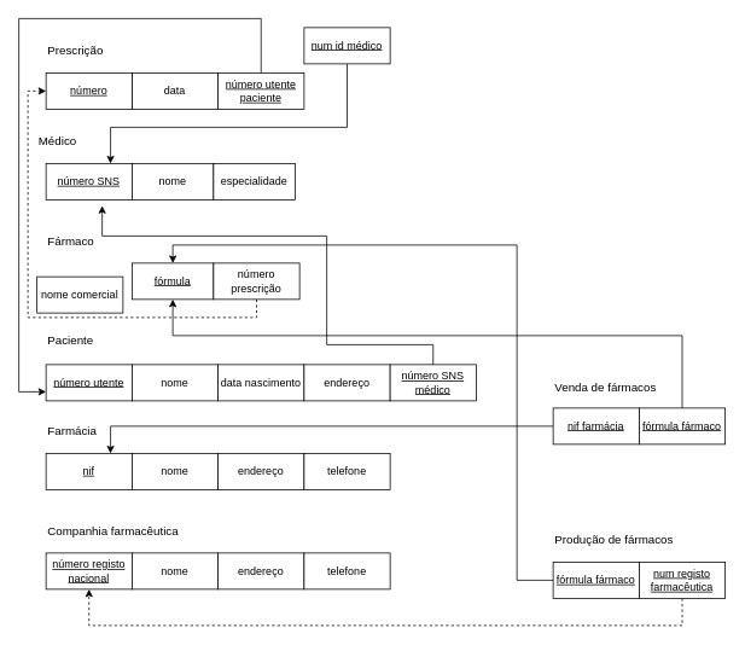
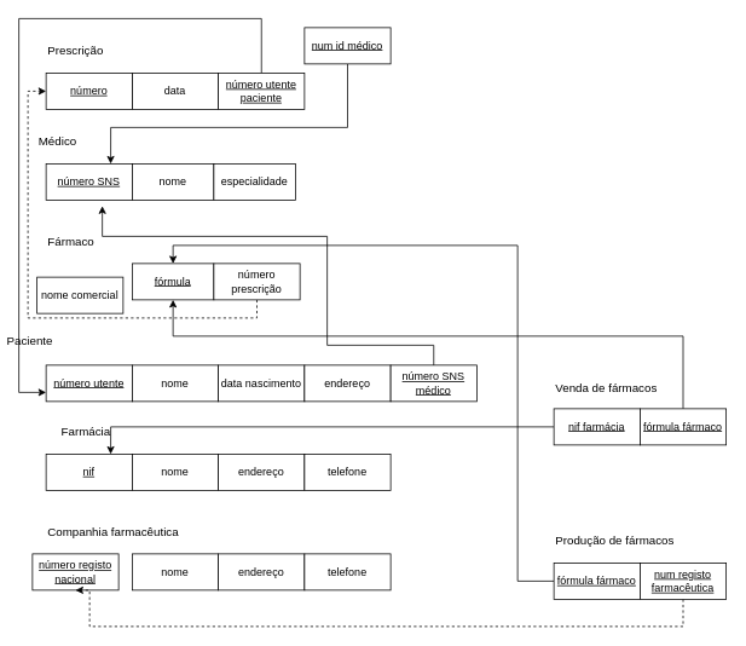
  <mxCell id="0" />
  <mxCell id="1" parent="0" />
  <mxCell id="2" value="&lt;font style=&quot;font-size: 13px;&quot;&gt;Prescrição&lt;/font&gt;" style="text;html=1;align=left;verticalAlign=middle;whiteSpace=wrap;rounded=0;" vertex="1" parent="1"><mxGeometry x="50" y="40" width="60" height="30" as="geometry" /></mxCell>
  <mxCell id="3" value="data" style="rounded=0;whiteSpace=wrap;html=1;" vertex="1" parent="1"><mxGeometry x="145" y="80" width="95" height="40" as="geometry" /></mxCell>
  <mxCell id="4" value="&lt;font style=&quot;font-size: 13px;&quot;&gt;Médico&lt;/font&gt;" style="text;html=1;align=left;verticalAlign=middle;whiteSpace=wrap;rounded=0;" vertex="1" parent="1"><mxGeometry x="40" y="140" width="60" height="30" as="geometry" /></mxCell>
  <mxCell id="5" value="número SNS" style="rounded=0;whiteSpace=wrap;html=1;fontStyle=4" vertex="1" parent="1"><mxGeometry x="50" y="180" width="95" height="40" as="geometry" /></mxCell>
  <mxCell id="6" value="nome" style="rounded=0;whiteSpace=wrap;html=1;" vertex="1" parent="1"><mxGeometry x="145" y="180" width="90" height="40" as="geometry" /></mxCell>
  <mxCell id="7" value="especialidade" style="rounded=0;whiteSpace=wrap;html=1;" vertex="1" parent="1"><mxGeometry x="235" y="180" width="90" height="40" as="geometry" /></mxCell>
  <mxCell id="8" value="nome comercial" style="rounded=0;whiteSpace=wrap;html=1;" vertex="1" parent="1"><mxGeometry x="40" y="305" width="95" height="40" as="geometry" /></mxCell>
  <mxCell id="9" value="&lt;font style=&quot;font-size: 13px;&quot;&gt;Fármaco&lt;/font&gt;" style="text;html=1;align=left;verticalAlign=middle;whiteSpace=wrap;rounded=0;" vertex="1" parent="1"><mxGeometry x="50" y="250" width="60" height="30" as="geometry" /></mxCell>
  <mxCell id="10" value="&lt;u&gt;fórmula&lt;/u&gt;" style="rounded=0;whiteSpace=wrap;html=1;" vertex="1" parent="1"><mxGeometry x="145" y="290" width="90" height="40" as="geometry" /></mxCell>
  <mxCell id="11" value="&lt;u&gt;número&lt;/u&gt;" style="rounded=0;whiteSpace=wrap;html=1;" vertex="1" parent="1"><mxGeometry x="50" y="80" width="95" height="40" as="geometry" /></mxCell>
- <mxCell id="12" value="&lt;font style=&quot;font-size: 13px;&quot;&gt;Paciente&lt;/font&gt;" style="text;html=1;align=left;verticalAlign=middle;whiteSpace=wrap;rounded=0;" vertex="1" parent="1"><mxGeometry x="50" y="360" width="60" height="30" as="geometry" /></mxCell>
+ <mxCell id="12" value="&lt;font style=&quot;font-size: 13px;&quot;&gt;Paciente&lt;/font&gt;" style="text;html=1;align=left;verticalAlign=middle;whiteSpace=wrap;rounded=0;" vertex="1" parent="1"><mxGeometry x="5" y="360" width="60" height="30" as="geometry" /></mxCell>
  <mxCell id="13" value="número utente" style="rounded=0;whiteSpace=wrap;html=1;fontStyle=4" vertex="1" parent="1"><mxGeometry x="50" y="402" width="95" height="40" as="geometry" /></mxCell>
  <mxCell id="14" value="nome" style="rounded=0;whiteSpace=wrap;html=1;" vertex="1" parent="1"><mxGeometry x="145" y="402" width="95" height="40" as="geometry" /></mxCell>
  <mxCell id="15" value="data nascimento" style="rounded=0;whiteSpace=wrap;html=1;" vertex="1" parent="1"><mxGeometry x="240" y="402" width="95" height="40" as="geometry" /></mxCell>
  <mxCell id="16" value="endereço" style="rounded=0;whiteSpace=wrap;html=1;" vertex="1" parent="1"><mxGeometry x="335" y="402" width="95" height="40" as="geometry" /></mxCell>
- <mxCell id="17" value="&lt;font style=&quot;font-size: 13px;&quot;&gt;Farmácia&lt;/font&gt;" style="text;html=1;align=left;verticalAlign=middle;whiteSpace=wrap;rounded=0;" vertex="1" parent="1"><mxGeometry x="50" y="460" width="60" height="30" as="geometry" /></mxCell>
+ <mxCell id="17" value="&lt;font style=&quot;font-size: 13px;&quot;&gt;Farmácia&lt;/font&gt;" style="text;html=1;align=left;verticalAlign=middle;whiteSpace=wrap;rounded=0;" vertex="1" parent="1"><mxGeometry x="65" y="460" width="60" height="30" as="geometry" /></mxCell>
  <mxCell id="18" value="&lt;u&gt;nif&lt;/u&gt;" style="rounded=0;whiteSpace=wrap;html=1;" vertex="1" parent="1"><mxGeometry x="50" y="500" width="95" height="40" as="geometry" /></mxCell>
  <mxCell id="19" value="nome" style="rounded=0;whiteSpace=wrap;html=1;" vertex="1" parent="1"><mxGeometry x="145" y="500" width="95" height="40" as="geometry" /></mxCell>
  <mxCell id="20" value="endereço" style="rounded=0;whiteSpace=wrap;html=1;" vertex="1" parent="1"><mxGeometry x="240" y="500" width="95" height="40" as="geometry" /></mxCell>
  <mxCell id="21" value="telefone" style="rounded=0;whiteSpace=wrap;html=1;" vertex="1" parent="1"><mxGeometry x="335" y="500" width="95" height="40" as="geometry" /></mxCell>
  <mxCell id="22" value="&lt;span style=&quot;font-size: 13px;&quot;&gt;Companhia farmacêutica&lt;/span&gt;" style="text;html=1;align=left;verticalAlign=middle;whiteSpace=wrap;rounded=0;" vertex="1" parent="1"><mxGeometry x="50" y="570" width="170" height="30" as="geometry" /></mxCell>
- <mxCell id="23" value="&lt;u&gt;número registo nacional&lt;/u&gt;" style="rounded=0;whiteSpace=wrap;html=1;" vertex="1" parent="1"><mxGeometry x="50" y="610" width="95" height="40" as="geometry" /></mxCell>
+ <mxCell id="23" value="&lt;u&gt;número registo nacional&lt;/u&gt;" style="rounded=0;whiteSpace=wrap;html=1;" vertex="1" parent="1"><mxGeometry x="35" y="610" width="95" height="40" as="geometry" /></mxCell>
  <mxCell id="24" value="nome" style="rounded=0;whiteSpace=wrap;html=1;" vertex="1" parent="1"><mxGeometry x="145" y="610" width="95" height="40" as="geometry" /></mxCell>
  <mxCell id="25" value="endereço" style="rounded=0;whiteSpace=wrap;html=1;" vertex="1" parent="1"><mxGeometry x="240" y="610" width="95" height="40" as="geometry" /></mxCell>
  <mxCell id="26" value="telefone" style="rounded=0;whiteSpace=wrap;html=1;" vertex="1" parent="1"><mxGeometry x="335" y="610" width="95" height="40" as="geometry" /></mxCell>
  <mxCell id="27" value="&lt;font style=&quot;font-size: 13px;&quot;&gt;Produção de fármacos&lt;/font&gt;" style="text;html=1;align=left;verticalAlign=middle;whiteSpace=wrap;rounded=0;" vertex="1" parent="1"><mxGeometry x="610" y="580" width="140" height="30" as="geometry" /></mxCell>
  <mxCell id="28" style="edgeStyle=orthogonalEdgeStyle;rounded=0;orthogonalLoop=1;jettySize=auto;html=1;entryX=0;entryY=0.75;entryDx=0;entryDy=0;" edge="1" parent="1" source="29" target="13"><mxGeometry relative="1" as="geometry"><Array as="points"><mxPoint x="288" y="20" /><mxPoint x="20" y="20" /><mxPoint x="20" y="432" /></Array></mxGeometry></mxCell>
  <mxCell id="29" value="número utente paciente" style="rounded=0;whiteSpace=wrap;html=1;fontStyle=4" vertex="1" parent="1"><mxGeometry x="240" y="80" width="95" height="40" as="geometry" /></mxCell>
  <mxCell id="30" style="edgeStyle=orthogonalEdgeStyle;rounded=0;orthogonalLoop=1;jettySize=auto;html=1;entryX=0.75;entryY=0;entryDx=0;entryDy=0;" edge="1" parent="1" source="31" target="5"><mxGeometry relative="1" as="geometry"><Array as="points"><mxPoint x="383" y="140" /><mxPoint x="121" y="140" /></Array></mxGeometry></mxCell>
  <mxCell id="31" value="num id médico" style="rounded=0;whiteSpace=wrap;html=1;fontStyle=4" vertex="1" parent="1"><mxGeometry x="335" y="30" width="95" height="40" as="geometry" /></mxCell>
  <mxCell id="32" style="edgeStyle=orthogonalEdgeStyle;rounded=0;orthogonalLoop=1;jettySize=auto;html=1;entryX=0.5;entryY=0;entryDx=0;entryDy=0;" edge="1" parent="1" source="33" target="10"><mxGeometry relative="1" as="geometry"><Array as="points"><mxPoint x="570" y="640" /><mxPoint x="570" y="270" /><mxPoint x="190" y="270" /></Array></mxGeometry></mxCell>
  <mxCell id="33" value="fórmula fármaco" style="rounded=0;whiteSpace=wrap;html=1;fontStyle=4" vertex="1" parent="1"><mxGeometry x="610" y="620" width="95" height="40" as="geometry" /></mxCell>
  <mxCell id="34" style="edgeStyle=orthogonalEdgeStyle;rounded=0;orthogonalLoop=1;jettySize=auto;html=1;entryX=0.5;entryY=1;entryDx=0;entryDy=0;dashed=1;" edge="1" parent="1" source="35" target="23"><mxGeometry relative="1" as="geometry"><Array as="points"><mxPoint x="753" y="690" /><mxPoint x="98" y="690" /></Array></mxGeometry></mxCell>
  <mxCell id="35" value="num registo farmacêutica" style="rounded=0;whiteSpace=wrap;html=1;fontStyle=4" vertex="1" parent="1"><mxGeometry x="705" y="620" width="95" height="40" as="geometry" /></mxCell>
  <mxCell id="36" style="edgeStyle=orthogonalEdgeStyle;rounded=0;orthogonalLoop=1;jettySize=auto;html=1;entryX=0;entryY=0.5;entryDx=0;entryDy=0;dashed=1;" edge="1" parent="1" source="37" target="11"><mxGeometry relative="1" as="geometry"><Array as="points"><mxPoint x="283" y="350" /><mxPoint x="30" y="350" /><mxPoint x="30" y="100" /></Array></mxGeometry></mxCell>
  <mxCell id="37" value="número prescrição" style="rounded=0;whiteSpace=wrap;html=1;" vertex="1" parent="1"><mxGeometry x="235" y="290" width="95" height="40" as="geometry" /></mxCell>
  <mxCell id="38" value="&lt;font style=&quot;font-size: 13px;&quot;&gt;Venda de fármacos&lt;/font&gt;" style="text;html=1;align=left;verticalAlign=middle;whiteSpace=wrap;rounded=0;" vertex="1" parent="1"><mxGeometry x="610" y="412" width="140" height="30" as="geometry" /></mxCell>
  <mxCell id="39" style="edgeStyle=orthogonalEdgeStyle;rounded=0;orthogonalLoop=1;jettySize=auto;html=1;entryX=0.75;entryY=0;entryDx=0;entryDy=0;" edge="1" parent="1" source="40" target="18"><mxGeometry relative="1" as="geometry" /></mxCell>
  <mxCell id="40" value="&lt;u&gt;nif farmácia&lt;/u&gt;" style="rounded=0;whiteSpace=wrap;html=1;" vertex="1" parent="1"><mxGeometry x="610" y="450" width="95" height="40" as="geometry" /></mxCell>
  <mxCell id="41" style="edgeStyle=orthogonalEdgeStyle;rounded=0;orthogonalLoop=1;jettySize=auto;html=1;entryX=0.5;entryY=1;entryDx=0;entryDy=0;" edge="1" parent="1" source="42" target="10"><mxGeometry relative="1" as="geometry"><Array as="points"><mxPoint x="753" y="370" /><mxPoint x="190" y="370" /></Array></mxGeometry></mxCell>
  <mxCell id="42" value="fórmula fármaco" style="rounded=0;whiteSpace=wrap;html=1;fontStyle=4" vertex="1" parent="1"><mxGeometry x="705" y="450" width="95" height="40" as="geometry" /></mxCell>
  <mxCell id="43" value="número SNS médico" style="rounded=0;whiteSpace=wrap;html=1;fontStyle=4" vertex="1" parent="1"><mxGeometry x="430" y="402" width="95" height="40" as="geometry" /></mxCell>
  <mxCell id="44" style="edgeStyle=orthogonalEdgeStyle;rounded=0;orthogonalLoop=1;jettySize=auto;html=1;entryX=0.653;entryY=1.167;entryDx=0;entryDy=0;entryPerimeter=0;" edge="1" parent="1" source="43" target="5"><mxGeometry relative="1" as="geometry"><Array as="points"><mxPoint x="478" y="380" /><mxPoint x="360" y="380" /><mxPoint x="360" y="260" /><mxPoint x="112" y="260" /></Array></mxGeometry></mxCell>
